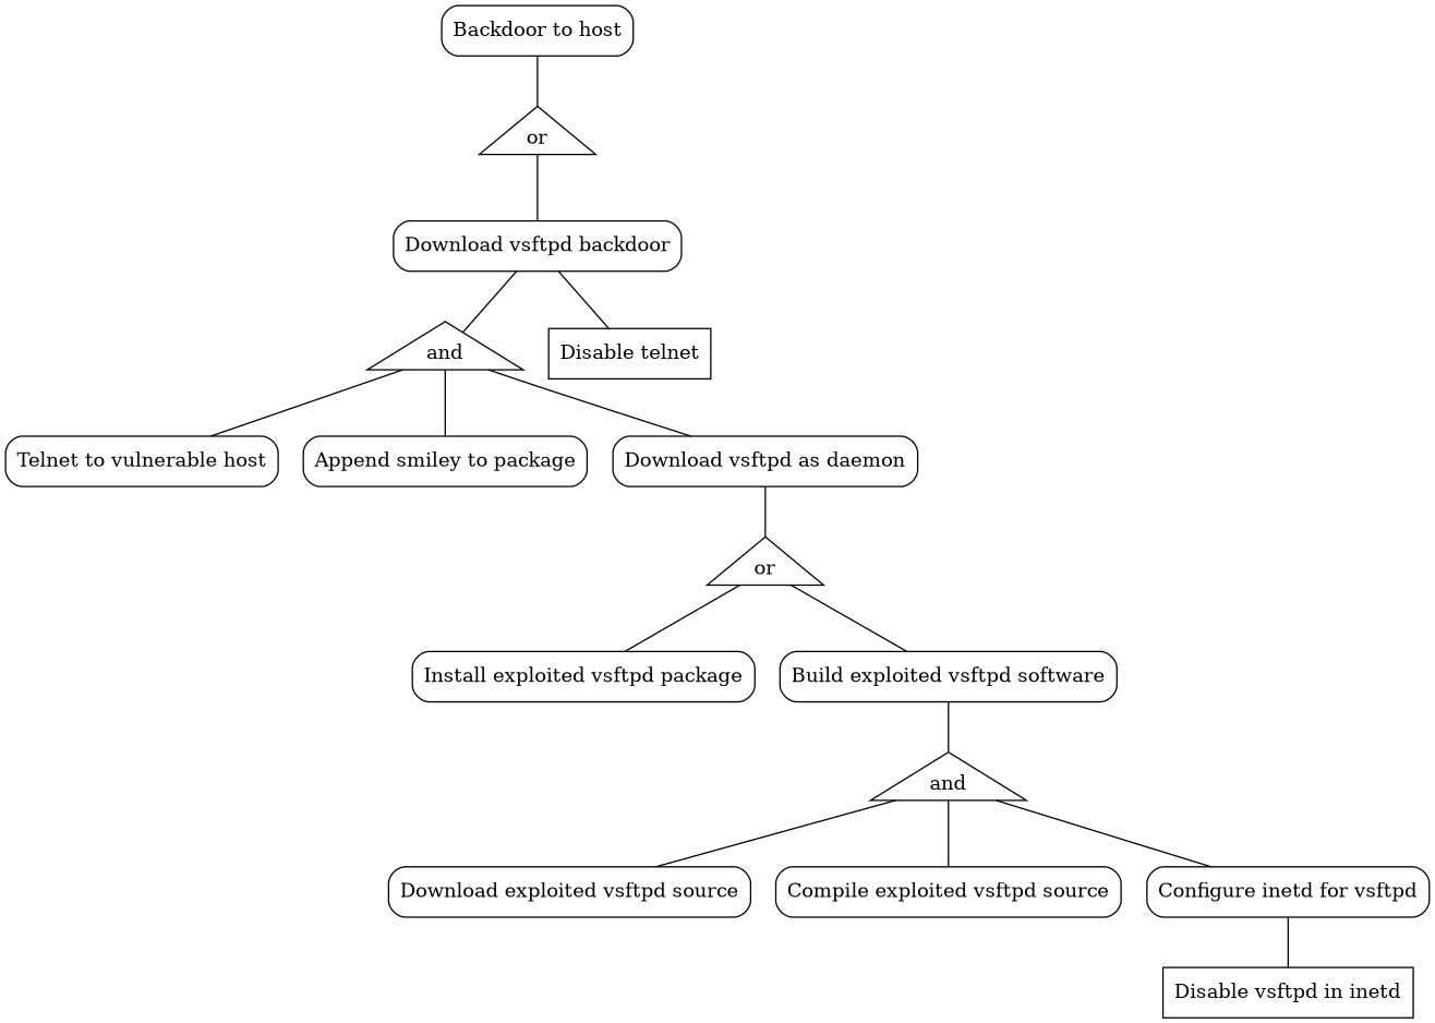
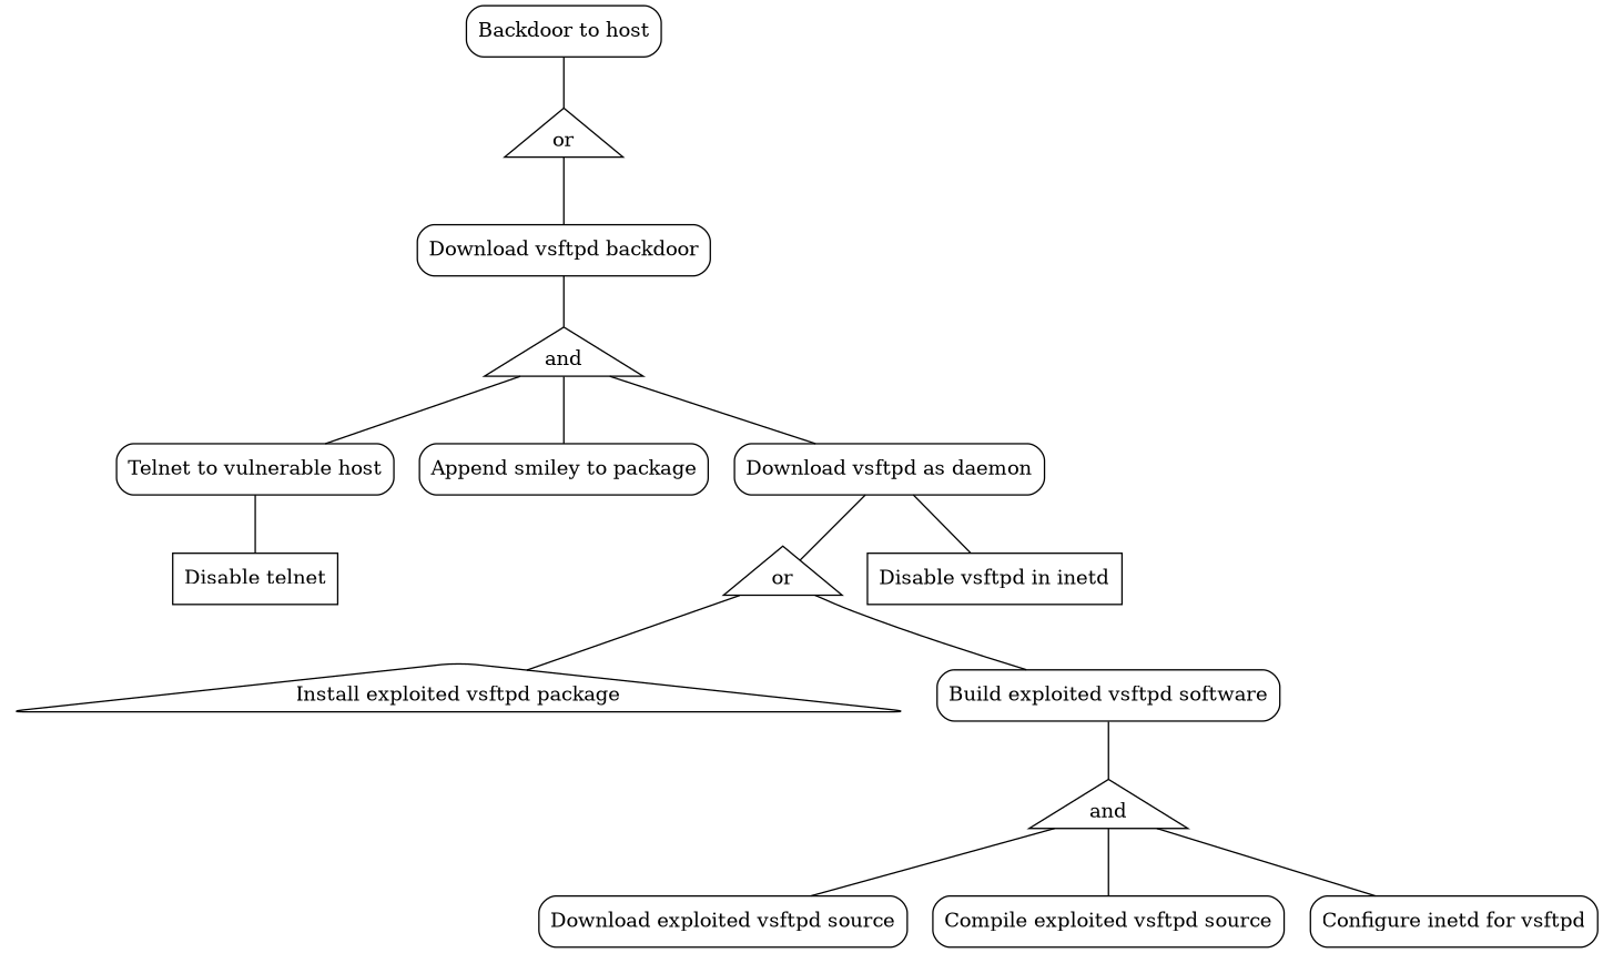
  digraph {
    node [shape=box style=rounded]
    edge [dir=none]
    n1 [label=or shape=triangle style=""]
    "Backdoor to host"
    n3 [label="Download vsftpd backdoor"]
    n4 [label=and shape=triangle style=""]
    "Telnet to vulnerable host"
    n6 [label="Append smiley to package"]
    n7 [label="Download vsftpd as daemon"]
    "Disable telnet" [style=""]
    n9 [label=or shape=triangle style=""]
-   "Install exploited vsftpd package"
+   "Install exploited vsftpd package" [shape=triangle]
    "Build exploited vsftpd software"
    n12 [label=and shape=triangle style=""]
    "Download exploited vsftpd source"
    "Compile exploited vsftpd source"
    "Configure inetd for vsftpd"
    "Disable vsftpd in inetd" [style=""]
    n1 -> n3
    "Backdoor to host" -> n1
    n3 -> n4
    n4 -> "Telnet to vulnerable host"
    n4 -> n6
    n4 -> n7
-   n3 -> "Disable telnet"
+   "Telnet to vulnerable host" -> "Disable telnet"
    n7 -> n9
    n9 -> "Install exploited vsftpd package"
    n9 -> "Build exploited vsftpd software"
    "Build exploited vsftpd software" -> n12
    n12 -> "Download exploited vsftpd source"
    n12 -> "Compile exploited vsftpd source"
    n12 -> "Configure inetd for vsftpd"
-   "Configure inetd for vsftpd" -> "Disable vsftpd in inetd"
+   n7 -> "Disable vsftpd in inetd"
  }
